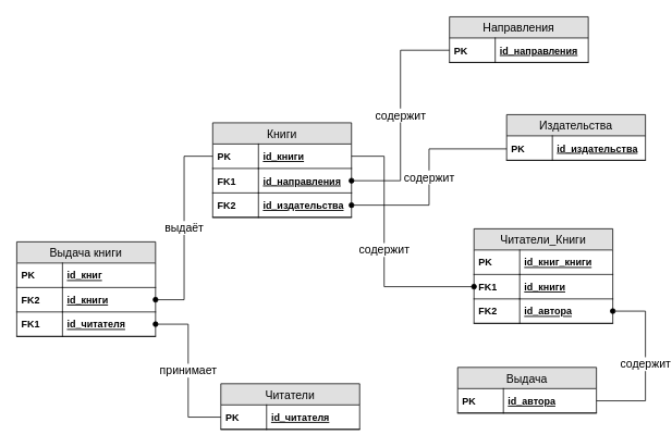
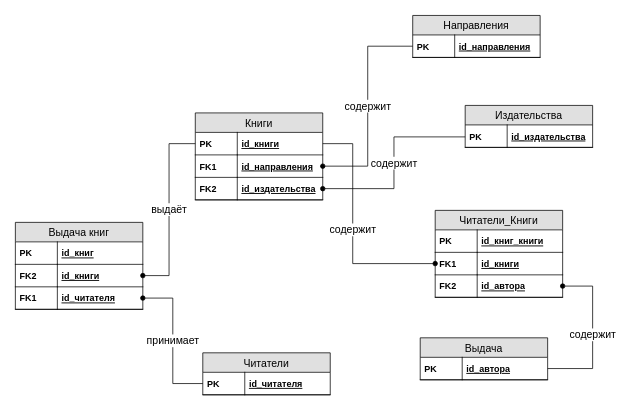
  <mxCell id="0" />
  <mxCell id="1" parent="0" />
- <mxCell id="2" value="Выдача книги" style="swimlane;fontStyle=0;childLayout=stackLayout;horizontal=1;startSize=26;fillColor=#e0e0e0;horizontalStack=0;resizeParent=1;resizeParentMax=0;resizeLast=0;collapsible=1;marginBottom=0;swimlaneFillColor=#ffffff;align=center;fontSize=14;" parent="1" vertex="1"><mxGeometry x="20" y="296" width="170" height="116" as="geometry"><mxRectangle x="150" y="170" width="110" height="26" as="alternateBounds" /></mxGeometry></mxCell>
+ <mxCell id="2" value="Выдача книг" style="swimlane;fontStyle=0;childLayout=stackLayout;horizontal=1;startSize=26;fillColor=#e0e0e0;horizontalStack=0;resizeParent=1;resizeParentMax=0;resizeLast=0;collapsible=1;marginBottom=0;swimlaneFillColor=#ffffff;align=center;fontSize=14;" parent="1" vertex="1"><mxGeometry x="20" y="296" width="170" height="116" as="geometry"><mxRectangle x="150" y="170" width="110" height="26" as="alternateBounds" /></mxGeometry></mxCell>
  <mxCell id="3" value="id_книг" style="shape=partialRectangle;top=0;left=0;right=0;bottom=1;align=left;verticalAlign=middle;fillColor=none;spacingLeft=60;spacingRight=4;overflow=hidden;rotatable=0;points=[[0,0.5],[1,0.5]];portConstraint=eastwest;dropTarget=0;fontStyle=5;fontSize=12;" parent="2" vertex="1"><mxGeometry y="26" width="170" height="30" as="geometry" /></mxCell>
  <mxCell id="4" value="PK" style="shape=partialRectangle;fontStyle=1;top=0;left=0;bottom=0;fillColor=none;align=left;verticalAlign=middle;spacingLeft=4;spacingRight=4;overflow=hidden;rotatable=0;points=[];portConstraint=eastwest;part=1;fontSize=12;" parent="3" vertex="1" connectable="0"><mxGeometry width="56" height="30" as="geometry" /></mxCell>
  <mxCell id="5" value="id_книги" style="shape=partialRectangle;top=0;left=0;right=0;bottom=1;align=left;verticalAlign=middle;fillColor=none;spacingLeft=60;spacingRight=4;overflow=hidden;rotatable=0;points=[[0,0.5],[1,0.5]];portConstraint=eastwest;dropTarget=0;fontStyle=5;fontSize=12;" parent="2" vertex="1"><mxGeometry y="56" width="170" height="30" as="geometry" /></mxCell>
  <mxCell id="6" value="FK2" style="shape=partialRectangle;fontStyle=1;top=0;left=0;bottom=0;fillColor=none;align=left;verticalAlign=middle;spacingLeft=4;spacingRight=4;overflow=hidden;rotatable=0;points=[];portConstraint=eastwest;part=1;fontSize=12;" parent="5" vertex="1" connectable="0"><mxGeometry width="56" height="30" as="geometry" /></mxCell>
  <mxCell id="7" value="id_читателя" style="shape=partialRectangle;top=0;left=0;right=0;bottom=1;align=left;verticalAlign=middle;fillColor=none;spacingLeft=60;spacingRight=4;overflow=hidden;rotatable=0;points=[[0,0.5],[1,0.5]];portConstraint=eastwest;dropTarget=0;fontStyle=5;fontSize=12;" parent="2" vertex="1"><mxGeometry y="86" width="170" height="30" as="geometry" /></mxCell>
  <mxCell id="8" value="FK1" style="shape=partialRectangle;fontStyle=1;top=0;left=0;bottom=0;fillColor=none;align=left;verticalAlign=middle;spacingLeft=4;spacingRight=4;overflow=hidden;rotatable=0;points=[];portConstraint=eastwest;part=1;fontSize=12;" parent="7" vertex="1" connectable="0"><mxGeometry width="56" height="30" as="geometry" /></mxCell>
  <mxCell id="9" value="Книги" style="swimlane;fontStyle=0;childLayout=stackLayout;horizontal=1;startSize=26;fillColor=#e0e0e0;horizontalStack=0;resizeParent=1;resizeParentMax=0;resizeLast=0;collapsible=1;marginBottom=0;swimlaneFillColor=#ffffff;align=center;fontSize=14;" parent="1" vertex="1"><mxGeometry x="260" y="150" width="170" height="116" as="geometry"><mxRectangle x="150" y="170" width="110" height="26" as="alternateBounds" /></mxGeometry></mxCell>
  <mxCell id="10" value="id_книги" style="shape=partialRectangle;top=0;left=0;right=0;bottom=1;align=left;verticalAlign=middle;fillColor=none;spacingLeft=60;spacingRight=4;overflow=hidden;rotatable=0;points=[[0,0.5],[1,0.5]];portConstraint=eastwest;dropTarget=0;fontStyle=5;fontSize=12;" parent="9" vertex="1"><mxGeometry y="26" width="170" height="30" as="geometry" /></mxCell>
  <mxCell id="11" value="PK" style="shape=partialRectangle;fontStyle=1;top=0;left=0;bottom=0;fillColor=none;align=left;verticalAlign=middle;spacingLeft=4;spacingRight=4;overflow=hidden;rotatable=0;points=[];portConstraint=eastwest;part=1;fontSize=12;" parent="10" vertex="1" connectable="0"><mxGeometry width="56" height="30" as="geometry" /></mxCell>
  <mxCell id="12" value="id_направления" style="shape=partialRectangle;top=0;left=0;right=0;bottom=1;align=left;verticalAlign=middle;fillColor=none;spacingLeft=60;spacingRight=4;overflow=hidden;rotatable=0;points=[[0,0.5],[1,0.5]];portConstraint=eastwest;dropTarget=0;fontStyle=5;fontSize=12;" parent="9" vertex="1"><mxGeometry y="56" width="170" height="30" as="geometry" /></mxCell>
  <mxCell id="13" value="FK1" style="shape=partialRectangle;fontStyle=1;top=0;left=0;bottom=0;fillColor=none;align=left;verticalAlign=middle;spacingLeft=4;spacingRight=4;overflow=hidden;rotatable=0;points=[];portConstraint=eastwest;part=1;fontSize=12;" parent="12" vertex="1" connectable="0"><mxGeometry width="56" height="30" as="geometry" /></mxCell>
  <mxCell id="14" value="id_издательства" style="shape=partialRectangle;top=0;left=0;right=0;bottom=1;align=left;verticalAlign=middle;fillColor=none;spacingLeft=60;spacingRight=4;overflow=hidden;rotatable=0;points=[[0,0.5],[1,0.5]];portConstraint=eastwest;dropTarget=0;fontStyle=5;fontSize=12;" parent="9" vertex="1"><mxGeometry y="86" width="170" height="30" as="geometry" /></mxCell>
  <mxCell id="15" value="FK2" style="shape=partialRectangle;fontStyle=1;top=0;left=0;bottom=0;fillColor=none;align=left;verticalAlign=middle;spacingLeft=4;spacingRight=4;overflow=hidden;rotatable=0;points=[];portConstraint=eastwest;part=1;fontSize=12;" parent="14" vertex="1" connectable="0"><mxGeometry width="56" height="30" as="geometry" /></mxCell>
  <mxCell id="16" value="Читатели" style="swimlane;fontStyle=0;childLayout=stackLayout;horizontal=1;startSize=26;fillColor=#e0e0e0;horizontalStack=0;resizeParent=1;resizeParentMax=0;resizeLast=0;collapsible=1;marginBottom=0;swimlaneFillColor=#ffffff;align=center;fontSize=14;" parent="1" vertex="1"><mxGeometry x="270" y="470" width="170" height="56" as="geometry"><mxRectangle x="150" y="170" width="110" height="26" as="alternateBounds" /></mxGeometry></mxCell>
  <mxCell id="17" value="id_читателя" style="shape=partialRectangle;top=0;left=0;right=0;bottom=1;align=left;verticalAlign=middle;fillColor=none;spacingLeft=60;spacingRight=4;overflow=hidden;rotatable=0;points=[[0,0.5],[1,0.5]];portConstraint=eastwest;dropTarget=0;fontStyle=5;fontSize=12;" parent="16" vertex="1"><mxGeometry y="26" width="170" height="30" as="geometry" /></mxCell>
  <mxCell id="18" value="PK" style="shape=partialRectangle;fontStyle=1;top=0;left=0;bottom=0;fillColor=none;align=left;verticalAlign=middle;spacingLeft=4;spacingRight=4;overflow=hidden;rotatable=0;points=[];portConstraint=eastwest;part=1;fontSize=12;" parent="17" vertex="1" connectable="0"><mxGeometry width="56" height="30" as="geometry" /></mxCell>
  <mxCell id="19" value="Читатели_Книги" style="swimlane;fontStyle=0;childLayout=stackLayout;horizontal=1;startSize=26;fillColor=#e0e0e0;horizontalStack=0;resizeParent=1;resizeParentMax=0;resizeLast=0;collapsible=1;marginBottom=0;swimlaneFillColor=#ffffff;align=center;fontSize=14;" parent="1" vertex="1"><mxGeometry x="580" y="280" width="170" height="116" as="geometry"><mxRectangle x="150" y="170" width="110" height="26" as="alternateBounds" /></mxGeometry></mxCell>
  <mxCell id="20" value="id_книг_книги" style="shape=partialRectangle;top=0;left=0;right=0;bottom=1;align=left;verticalAlign=middle;fillColor=none;spacingLeft=60;spacingRight=4;overflow=hidden;rotatable=0;points=[[0,0.5],[1,0.5]];portConstraint=eastwest;dropTarget=0;fontStyle=5;fontSize=12;" parent="19" vertex="1"><mxGeometry y="26" width="170" height="30" as="geometry" /></mxCell>
  <mxCell id="21" value="PK" style="shape=partialRectangle;fontStyle=1;top=0;left=0;bottom=0;fillColor=none;align=left;verticalAlign=middle;spacingLeft=4;spacingRight=4;overflow=hidden;rotatable=0;points=[];portConstraint=eastwest;part=1;fontSize=12;" parent="20" vertex="1" connectable="0"><mxGeometry width="56" height="30" as="geometry" /></mxCell>
  <mxCell id="22" value="id_книги" style="shape=partialRectangle;top=0;left=0;right=0;bottom=1;align=left;verticalAlign=middle;fillColor=none;spacingLeft=60;spacingRight=4;overflow=hidden;rotatable=0;points=[[0,0.5],[1,0.5]];portConstraint=eastwest;dropTarget=0;fontStyle=5;fontSize=12;" parent="19" vertex="1"><mxGeometry y="56" width="170" height="30" as="geometry" /></mxCell>
  <mxCell id="23" value="FK1" style="shape=partialRectangle;fontStyle=1;top=0;left=0;bottom=0;fillColor=none;align=left;verticalAlign=middle;spacingLeft=4;spacingRight=4;overflow=hidden;rotatable=0;points=[];portConstraint=eastwest;part=1;fontSize=12;" parent="22" vertex="1" connectable="0"><mxGeometry width="56" height="30" as="geometry" /></mxCell>
  <mxCell id="24" value="id_автора" style="shape=partialRectangle;top=0;left=0;right=0;bottom=1;align=left;verticalAlign=middle;fillColor=none;spacingLeft=60;spacingRight=4;overflow=hidden;rotatable=0;points=[[0,0.5],[1,0.5]];portConstraint=eastwest;dropTarget=0;fontStyle=5;fontSize=12;" parent="19" vertex="1"><mxGeometry y="86" width="170" height="30" as="geometry" /></mxCell>
  <mxCell id="25" value="FK2" style="shape=partialRectangle;fontStyle=1;top=0;left=0;bottom=0;fillColor=none;align=left;verticalAlign=middle;spacingLeft=4;spacingRight=4;overflow=hidden;rotatable=0;points=[];portConstraint=eastwest;part=1;fontSize=12;" parent="24" vertex="1" connectable="0"><mxGeometry width="56" height="30" as="geometry" /></mxCell>
  <mxCell id="26" value="Выдача" style="swimlane;fontStyle=0;childLayout=stackLayout;horizontal=1;startSize=26;fillColor=#e0e0e0;horizontalStack=0;resizeParent=1;resizeParentMax=0;resizeLast=0;collapsible=1;marginBottom=0;swimlaneFillColor=#ffffff;align=center;fontSize=14;" parent="1" vertex="1"><mxGeometry x="560" y="450" width="170" height="56" as="geometry"><mxRectangle x="150" y="170" width="110" height="26" as="alternateBounds" /></mxGeometry></mxCell>
  <mxCell id="27" value="id_автора" style="shape=partialRectangle;top=0;left=0;right=0;bottom=1;align=left;verticalAlign=middle;fillColor=none;spacingLeft=60;spacingRight=4;overflow=hidden;rotatable=0;points=[[0,0.5],[1,0.5]];portConstraint=eastwest;dropTarget=0;fontStyle=5;fontSize=12;" parent="26" vertex="1"><mxGeometry y="26" width="170" height="30" as="geometry" /></mxCell>
  <mxCell id="28" value="PK" style="shape=partialRectangle;fontStyle=1;top=0;left=0;bottom=0;fillColor=none;align=left;verticalAlign=middle;spacingLeft=4;spacingRight=4;overflow=hidden;rotatable=0;points=[];portConstraint=eastwest;part=1;fontSize=12;" parent="27" vertex="1" connectable="0"><mxGeometry width="56" height="30" as="geometry" /></mxCell>
  <mxCell id="29" value="Издательства" style="swimlane;fontStyle=0;childLayout=stackLayout;horizontal=1;startSize=26;fillColor=#e0e0e0;horizontalStack=0;resizeParent=1;resizeParentMax=0;resizeLast=0;collapsible=1;marginBottom=0;swimlaneFillColor=#ffffff;align=center;fontSize=14;" parent="1" vertex="1"><mxGeometry x="620" y="140" width="170" height="56" as="geometry"><mxRectangle x="150" y="170" width="110" height="26" as="alternateBounds" /></mxGeometry></mxCell>
  <mxCell id="30" value="id_издательства" style="shape=partialRectangle;top=0;left=0;right=0;bottom=1;align=left;verticalAlign=middle;fillColor=none;spacingLeft=60;spacingRight=4;overflow=hidden;rotatable=0;points=[[0,0.5],[1,0.5]];portConstraint=eastwest;dropTarget=0;fontStyle=5;fontSize=12;" parent="29" vertex="1"><mxGeometry y="26" width="170" height="30" as="geometry" /></mxCell>
  <mxCell id="31" value="PK" style="shape=partialRectangle;fontStyle=1;top=0;left=0;bottom=0;fillColor=none;align=left;verticalAlign=middle;spacingLeft=4;spacingRight=4;overflow=hidden;rotatable=0;points=[];portConstraint=eastwest;part=1;fontSize=12;" parent="30" vertex="1" connectable="0"><mxGeometry width="56" height="30" as="geometry" /></mxCell>
  <mxCell id="32" value="Направления" style="swimlane;fontStyle=0;childLayout=stackLayout;horizontal=1;startSize=26;fillColor=#e0e0e0;horizontalStack=0;resizeParent=1;resizeParentMax=0;resizeLast=0;collapsible=1;marginBottom=0;swimlaneFillColor=#ffffff;align=center;fontSize=14;" parent="1" vertex="1"><mxGeometry x="550" y="20" width="170" height="56" as="geometry"><mxRectangle x="150" y="170" width="110" height="26" as="alternateBounds" /></mxGeometry></mxCell>
  <mxCell id="33" value="id_направления" style="shape=partialRectangle;top=0;left=0;right=0;bottom=1;align=left;verticalAlign=middle;fillColor=none;spacingLeft=60;spacingRight=4;overflow=hidden;rotatable=0;points=[[0,0.5],[1,0.5]];portConstraint=eastwest;dropTarget=0;fontStyle=5;fontSize=12;" parent="32" vertex="1"><mxGeometry y="26" width="170" height="30" as="geometry" /></mxCell>
  <mxCell id="34" value="PK" style="shape=partialRectangle;fontStyle=1;top=0;left=0;bottom=0;fillColor=none;align=left;verticalAlign=middle;spacingLeft=4;spacingRight=4;overflow=hidden;rotatable=0;points=[];portConstraint=eastwest;part=1;fontSize=12;" parent="33" vertex="1" connectable="0"><mxGeometry width="56" height="30" as="geometry" /></mxCell>
  <mxCell id="35" value="&amp;nbsp;выдаёт&amp;nbsp;" style="endArrow=oval;endSize=6;endFill=1;html=1;entryX=1;entryY=0.5;entryDx=0;entryDy=0;exitX=0;exitY=0.5;exitDx=0;exitDy=0;edgeStyle=orthogonalEdgeStyle;rounded=0;fontSize=14;" parent="1" source="10" target="5" edge="1"><mxGeometry width="160" relative="1" as="geometry"><mxPoint x="320" y="340" as="sourcePoint" /><mxPoint x="270" y="410" as="targetPoint" /></mxGeometry></mxCell>
  <mxCell id="36" value="принимает" style="endArrow=oval;endSize=6;endFill=1;html=1;entryX=1;entryY=0.5;entryDx=0;entryDy=0;exitX=0;exitY=0.5;exitDx=0;exitDy=0;edgeStyle=orthogonalEdgeStyle;rounded=0;fontSize=14;" parent="1" source="17" target="7" edge="1"><mxGeometry width="160" relative="1" as="geometry"><mxPoint x="270" y="201" as="sourcePoint" /><mxPoint x="200" y="377" as="targetPoint" /></mxGeometry></mxCell>
  <mxCell id="37" value="содержит" style="endArrow=oval;endSize=6;endFill=1;html=1;entryX=1;entryY=0.5;entryDx=0;entryDy=0;exitX=1;exitY=0.5;exitDx=0;exitDy=0;edgeStyle=orthogonalEdgeStyle;rounded=0;fontSize=14;" parent="1" source="27" target="24" edge="1"><mxGeometry width="160" relative="1" as="geometry"><mxPoint x="280" y="521" as="sourcePoint" /><mxPoint x="200" y="407" as="targetPoint" /><Array as="points"><mxPoint x="730" y="491" /><mxPoint x="790" y="491" /><mxPoint x="790" y="381" /></Array></mxGeometry></mxCell>
  <mxCell id="38" value="содержит" style="endArrow=oval;endSize=6;endFill=1;html=1;entryX=1;entryY=0.5;entryDx=0;entryDy=0;exitX=0;exitY=0.5;exitDx=0;exitDy=0;edgeStyle=orthogonalEdgeStyle;rounded=0;fontSize=14;" parent="1" source="33" target="12" edge="1"><mxGeometry width="160" relative="1" as="geometry"><mxPoint x="550" y="40" as="sourcePoint" /><mxPoint x="480" y="216" as="targetPoint" /></mxGeometry></mxCell>
  <mxCell id="39" value="содержит" style="endArrow=oval;endSize=6;endFill=1;html=1;entryX=1;entryY=0.5;entryDx=0;entryDy=0;exitX=0;exitY=0.75;exitDx=0;exitDy=0;edgeStyle=orthogonalEdgeStyle;rounded=0;fontSize=14;" parent="1" source="29" target="14" edge="1"><mxGeometry width="160" relative="1" as="geometry"><mxPoint x="590" y="111" as="sourcePoint" /><mxPoint x="440" y="231" as="targetPoint" /></mxGeometry></mxCell>
  <mxCell id="40" value="содержит" style="endArrow=none;endSize=6;endFill=0;html=1;entryX=1;entryY=0.5;entryDx=0;entryDy=0;exitX=0;exitY=0.5;exitDx=0;exitDy=0;edgeStyle=orthogonalEdgeStyle;rounded=0;fontSize=14;startArrow=oval;startFill=1;" parent="1" source="22" target="10" edge="1"><mxGeometry width="160" relative="1" as="geometry"><mxPoint x="590" y="111" as="sourcePoint" /><mxPoint x="440" y="231" as="targetPoint" /><Array as="points"><mxPoint x="470" y="351" /><mxPoint x="470" y="191" /></Array></mxGeometry></mxCell>
